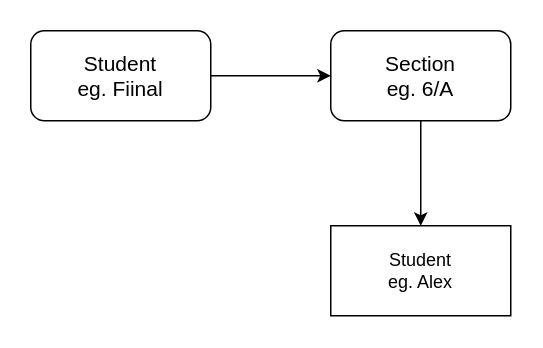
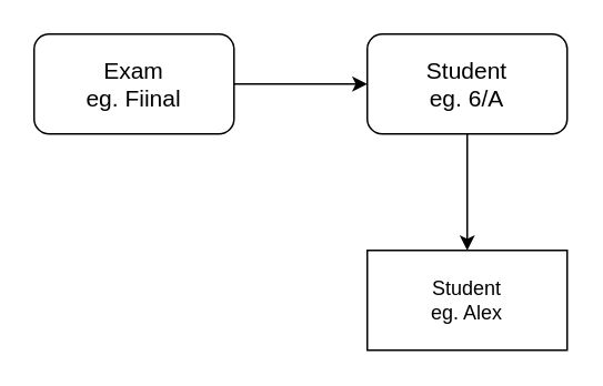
  <mxCell id="0" />
  <mxCell id="1" parent="0" />
  <mxCell id="2" style="edgeStyle=orthogonalEdgeStyle;rounded=0;orthogonalLoop=1;jettySize=auto;html=1;exitX=1;exitY=0.5;exitDx=0;exitDy=0;" edge="1" parent="1" source="3" target="5"><mxGeometry relative="1" as="geometry" /></mxCell>
- <mxCell id="3" value="&lt;font style=&quot;font-size: 14px;&quot;&gt;Student&lt;br&gt;eg. Fiinal&lt;/font&gt;" style="rounded=1;whiteSpace=wrap;html=1;" vertex="1" parent="1"><mxGeometry x="20" y="20" width="120" height="60" as="geometry" /></mxCell>
+ <mxCell id="3" value="&lt;font style=&quot;font-size: 14px;&quot;&gt;Exam&lt;br&gt;eg. Fiinal&lt;/font&gt;" style="rounded=1;whiteSpace=wrap;html=1;" vertex="1" parent="1"><mxGeometry x="20" y="20" width="120" height="60" as="geometry" /></mxCell>
  <mxCell id="4" style="edgeStyle=orthogonalEdgeStyle;rounded=0;orthogonalLoop=1;jettySize=auto;html=1;entryX=0.5;entryY=0;entryDx=0;entryDy=0;" edge="1" parent="1" source="5" target="6"><mxGeometry relative="1" as="geometry" /></mxCell>
- <mxCell id="5" value="&lt;font style=&quot;font-size: 14px;&quot;&gt;Section&lt;br&gt;eg. 6/A&lt;/font&gt;" style="rounded=1;whiteSpace=wrap;html=1;" vertex="1" parent="1"><mxGeometry x="220" y="20" width="120" height="60" as="geometry" /></mxCell>
+ <mxCell id="5" value="&lt;font style=&quot;font-size: 14px;&quot;&gt;Student&lt;br&gt;eg. 6/A&lt;/font&gt;" style="rounded=1;whiteSpace=wrap;html=1;" vertex="1" parent="1"><mxGeometry x="220" y="20" width="120" height="60" as="geometry" /></mxCell>
  <mxCell id="6" value="Student&lt;br&gt;eg. Alex" style="whiteSpace=wrap;html=1;rounded=0;" vertex="1" parent="1"><mxGeometry x="220" y="150" width="120" height="60" as="geometry" /></mxCell>
